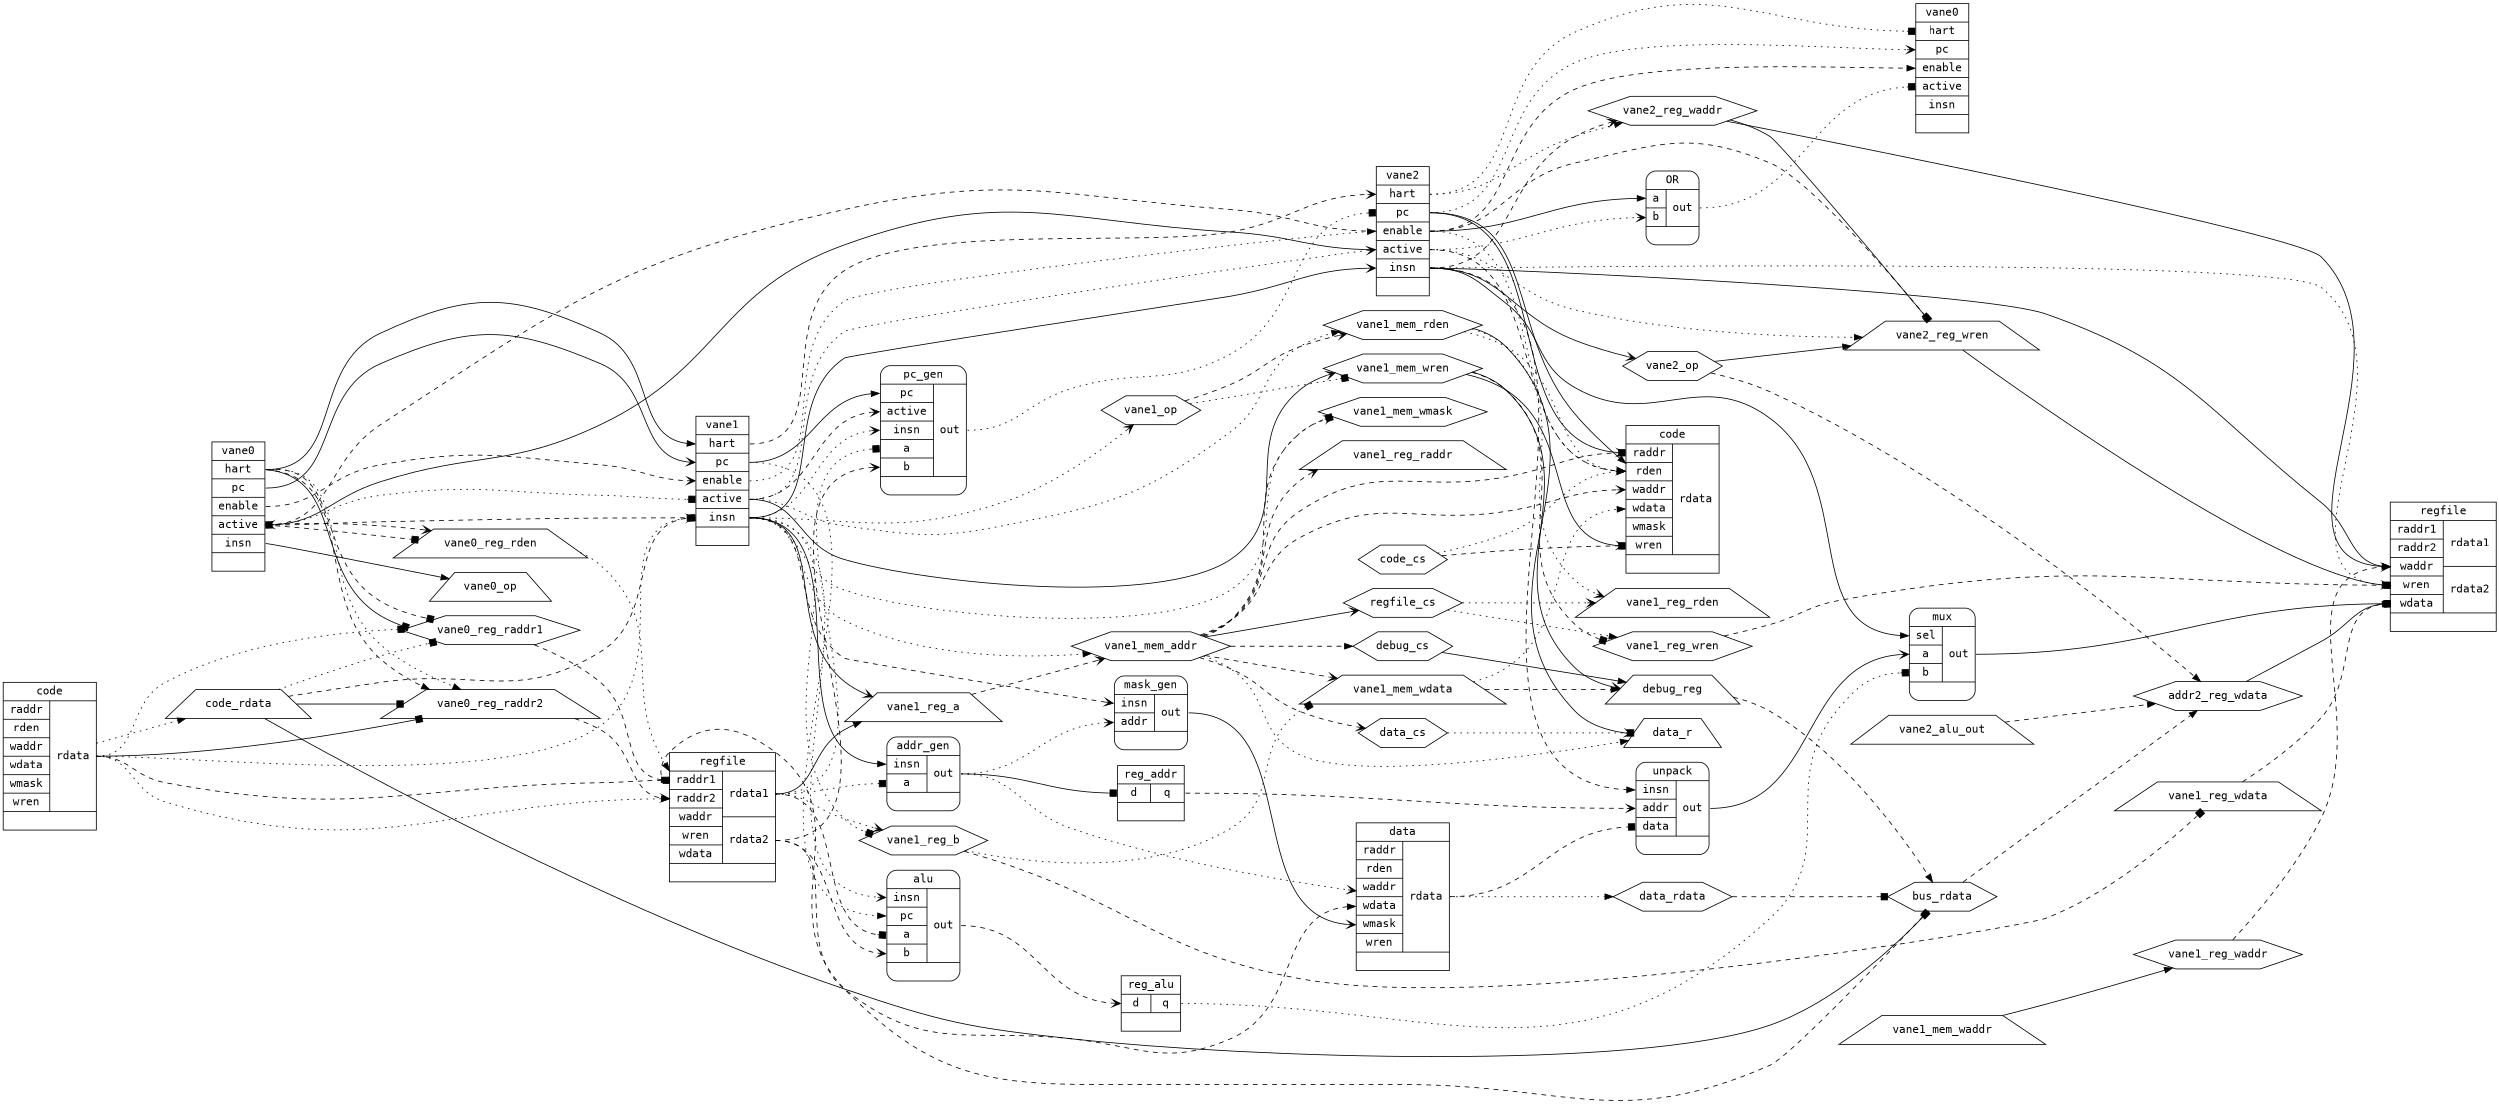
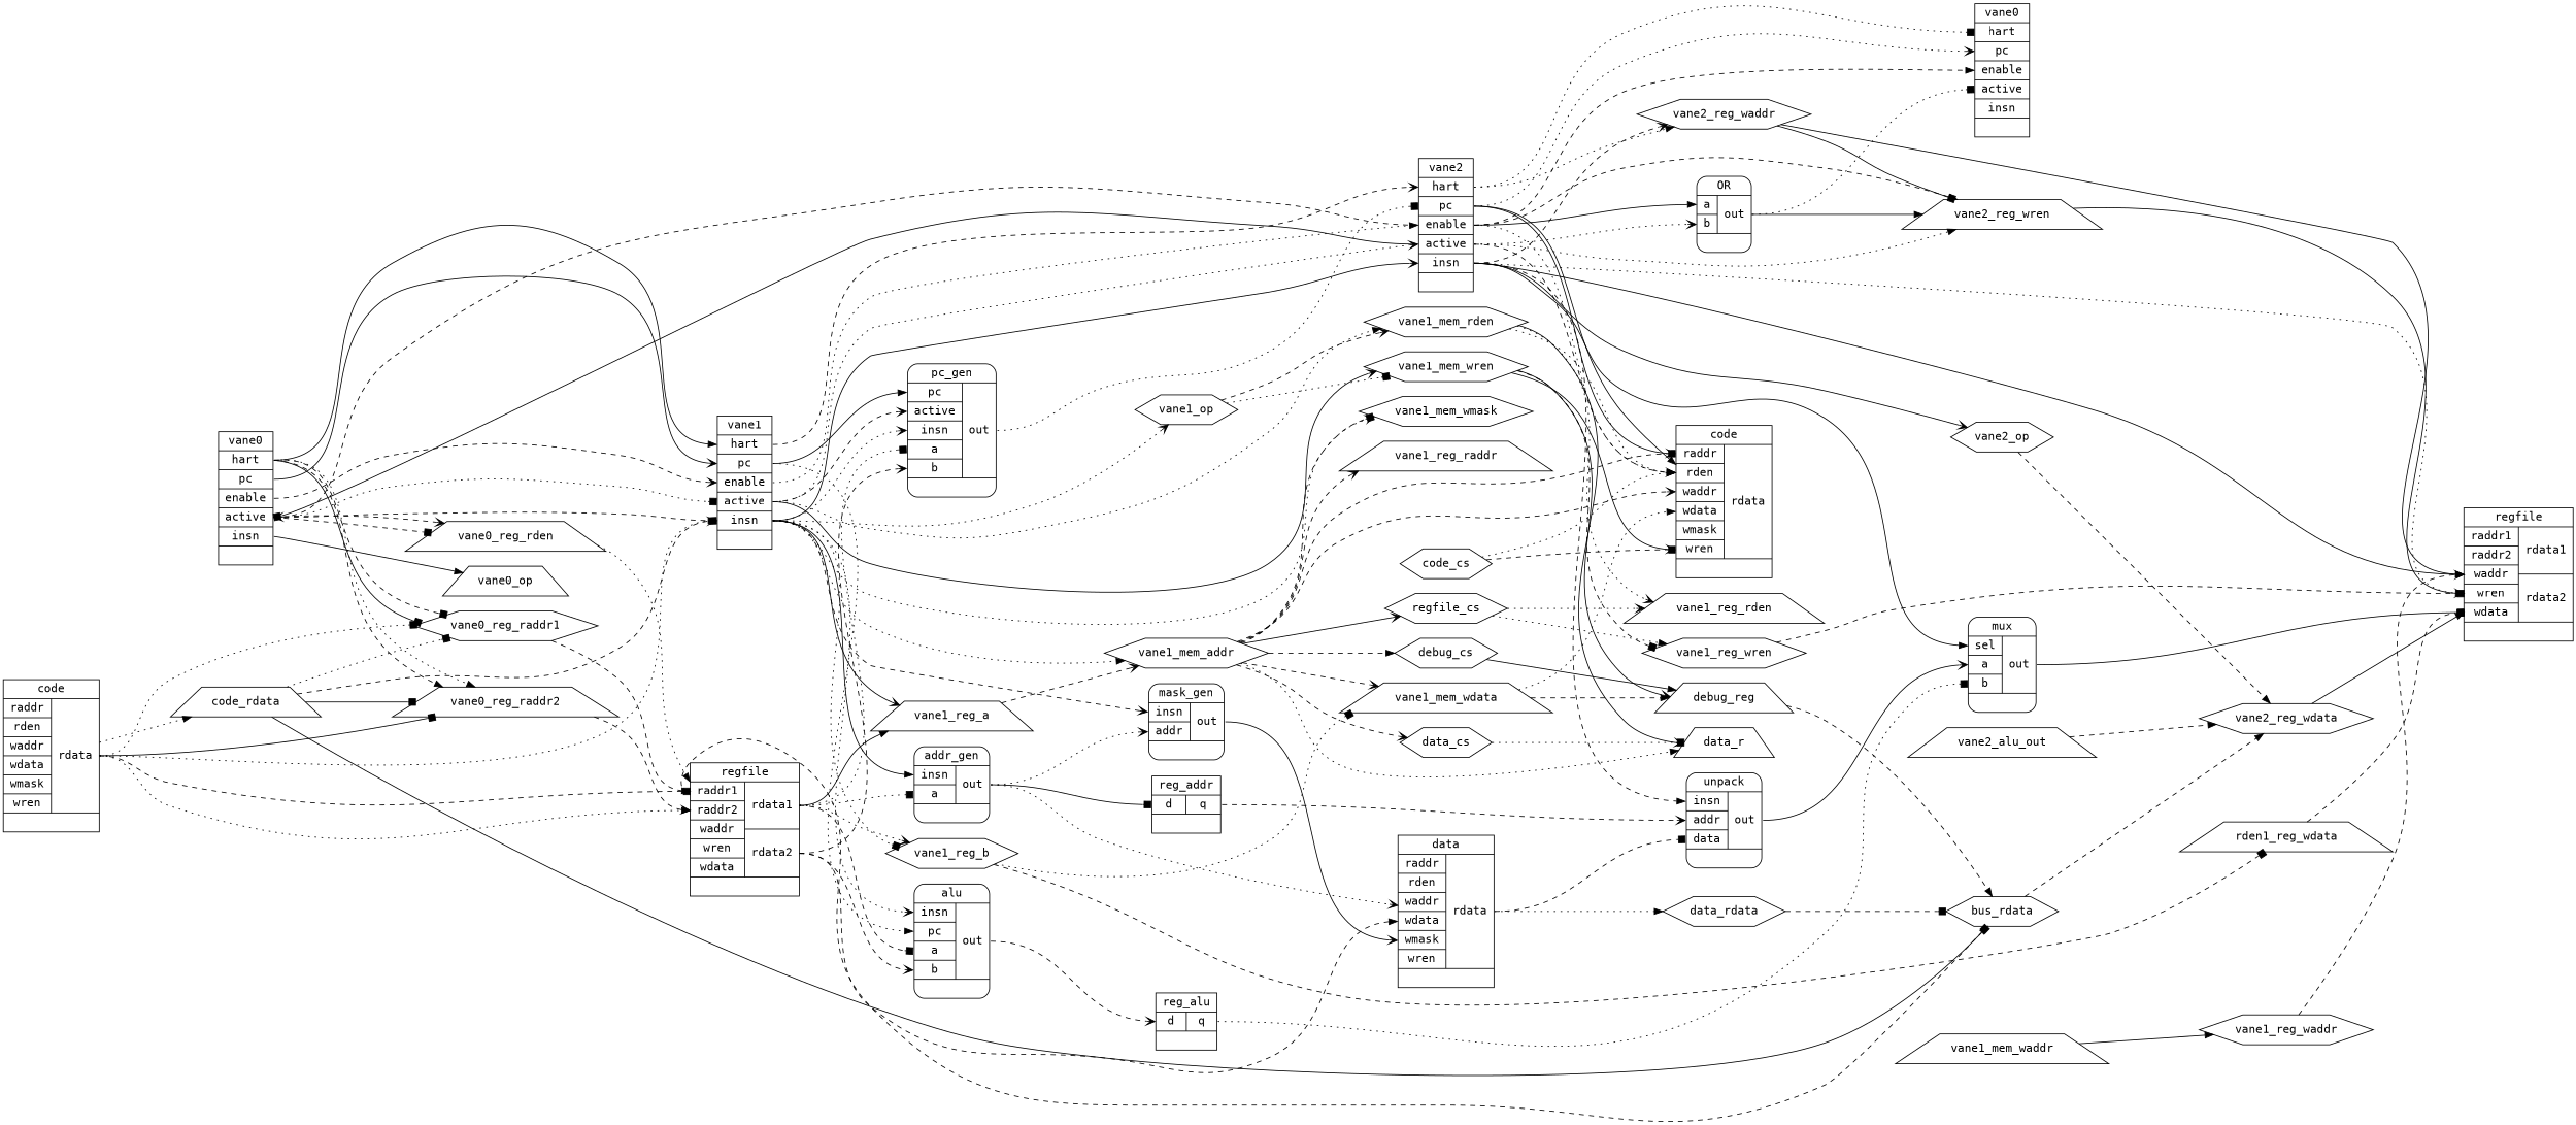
  digraph {
    fontname="DejaVu Sans Mono"
    rank=same
    rankdir=LR
    ranksep=1.2
    node [fontname="DejaVu Sans Mono" shape=hexagon]
    edge [arrowhead=normal fontname="DejaVu Sans Mono" style=dashed]
    n1 [label="<top>vane0|<hart>hart|<pc>pc|<enable>enable|<active>active|<insn>insn|" shape=record]
    n2 [label="<top>vane1|<hart>hart|<pc>pc|<enable>enable|<active>active|<insn>insn|" shape=record]
    vane0_reg_rden [shape=trapezium]
    vane0_op [shape=trapezium]
    vane0_reg_raddr1
    vane0_reg_raddr2 [shape=trapezium]
    n7 [label="<top>vane2|<hart>hart|<pc>pc|<enable>enable|<active>active|<insn>insn|" shape=record]
    n8 [label="<top>addr_gen|{{<insn>insn|<a>a}|<out>out}|" shape=Mrecord]
    n9 [label="alu|{{<insn>insn|<pc>pc|<a>a|<b>b}|<out>out}|" shape=Mrecord]
    n10 [label="<top>mask_gen|{{<insn>insn|<addr>addr}|<out>out}|" shape=Mrecord]
    n11 [label="<top>pc_gen|{ {<pc>pc|<active>active|<insn>insn|<a>a|<b>b} | <out>out }|" shape=Mrecord]
    vane1_op
    vane1_reg_a [shape=trapezium]
    vane1_reg_b
    vane1_mem_addr
    vane1_mem_rden
    vane1_mem_wren
    vane1_mem_wmask
    n19 [label="<top>regfile|{{<raddr1>raddr1|<raddr2>raddr2|<waddr>waddr|<wren>wren|<wdata>wdata}|{<rdata1>rdata1|<rdata2>rdata2}}|" shape=record]
    n20 [label="<top>code|{{<raddr>raddr|<rden>rden|<waddr>waddr|<wdata>wdata|<wmask>wmask|<wren>wren}|<rdata>rdata}|" shape=record]
    code_rdata [shape=trapezium]
    n22 [label="<top>data|{{<raddr>raddr|<rden>rden|<waddr>waddr|<wdata>wdata|<wmask>wmask|<wren>wren}|<rdata>rdata}|" shape=record]
    bus_rdata
    n24 [label="<top>vane0|<hart>hart|<pc>pc|<enable>enable|<active>active|<insn>insn|" shape=record]
    n25 [label="<top>regfile|{{<raddr1>raddr1|<raddr2>raddr2|<waddr>waddr|<wren>wren|<wdata>wdata}|{<rdata1>rdata1|<rdata2>rdata2}}|" shape=record]
    n26 [label="<top>code|{{<raddr>raddr|<rden>rden|<waddr>waddr|<wdata>wdata|<wmask>wmask|<wren>wren}|<rdata>rdata}|" shape=record]
    n27 [label="mux|{{<sel>sel|<a>a|<b>b} | <out>out }|" shape=Mrecord]
    n28 [label="unpack|{{<insn>insn|<addr>addr|<data>data} | <out>out } |" shape=Mrecord]
    n29 [label="OR|{{<a>a|<b>b}|{<out>out}}|" shape=Mrecord]
    vane2_op
    vane2_reg_waddr
    vane2_reg_wren [shape=trapezium]
    n33 [label="<top>reg_addr|{<d>d|<q>q}|" shape=record]
    n34 [label="<top>reg_alu|{<d>d|<q>q}|" shape=record]
    vane1_mem_wdata [shape=trapezium]
-   vane1_reg_wdata [shape=trapezium]
+   vane1_reg_wdata [shape=trapezium label=rden1_reg_wdata]
    data_cs
    debug_cs
    regfile_cs
    data_r [shape=trapezium]
    vane1_reg_raddr [shape=trapezium]
    vane1_reg_rden [shape=trapezium]
    debug_reg [shape=trapezium]
    vane1_reg_wren
    data_rdata
-   vane2_reg_wdata [label=addr2_reg_wdata]
+   vane2_reg_wdata
    code_cs
    vane2_alu_out [shape=trapezium]
    vane1_mem_waddr [shape=trapezium]
    vane1_reg_waddr
    n1 -> n2 [headport=hart style=solid tailport=hart]
    n1 -> n2 [arrowhead=vee headport=pc style=solid tailport=pc]
    n1 -> n2 [arrowhead=vee headport=enable tailport=enable]
    n1 -> n2 [arrowhead=box headport=active style=dotted tailport=active]
    n1 -> n2 [headport=insn tailport=active]
    n1 -> vane0_reg_rden [arrowhead=box tailport=active]
    n1 -> vane0_reg_rden [arrowhead=vee tailport=active]
    n1 -> vane0_op [style=solid tailport=insn]
    n1 -> vane0_reg_raddr1 [arrowhead=box style=solid tailport=hart]
    n1 -> vane0_reg_raddr1 [arrowhead=box tailport=hart]
    n1 -> vane0_reg_raddr2 [tailport=hart]
    n1 -> vane0_reg_raddr2 [style=dotted tailport=hart]
    n2 -> n7 [arrowhead=vee headport=hart tailport=hart]
    n2 -> n7 [headport=enable style=dotted tailport=enable]
    n2 -> n7 [arrowhead=vee headport=active style=dotted tailport=active]
    n2 -> n7 [arrowhead=vee headport=insn style=solid tailport=insn]
    n2 -> n8 [headport=insn style=solid tailport=insn]
    n2 -> n9 [headport=pc style=dotted tailport=pc]
    n2 -> n9 [arrowhead=vee headport=insn style=dotted tailport=insn]
    n2 -> n10 [arrowhead=vee headport=insn tailport=insn]
    n2 -> n11 [headport=pc style=solid tailport=pc]
    n2 -> n11 [arrowhead=vee headport=active tailport=active]
    n2 -> n11 [arrowhead=vee headport=insn style=dotted tailport=insn]
    n2 -> vane1_op [arrowhead=vee style=dotted tailport=insn]
    n2 -> vane1_reg_a [arrowhead=vee style=solid tailport=insn]
    n2 -> vane1_reg_b [arrowhead=box style=dotted tailport=insn]
    n2 -> vane1_mem_addr [style=dotted tailport=insn]
    n2 -> vane1_mem_rden [style=dotted tailport=active]
    n2 -> vane1_mem_wren [arrowhead=vee style=solid tailport=active]
    n2 -> vane1_mem_wmask [arrowhead=vee style=dotted tailport=insn]
    vane0_reg_rden -> n19 [headport=rden style=dotted]
    vane0_reg_raddr1 -> n19 [headport=raddr1]
    vane0_reg_raddr2 -> n19 [arrowhead=vee headport=raddr2]
    n7 -> n1 [arrowhead=vee headport=active tailport=enable]
    n7 -> n1 [arrowhead=box headport=active style=solid tailport=active]
    n7 -> n24 [arrowhead=box headport=hart style=dotted tailport=hart]
    n7 -> n24 [arrowhead=vee headport=pc style=dotted tailport=pc]
    n7 -> n24 [headport=enable tailport=enable]
    n7 -> n25 [arrowhead=vee headport=wren style=dotted tailport=insn]
    n7 -> n25 [headport=waddr style=solid tailport=insn]
    n7 -> n26 [headport=addr style=solid tailport=pc]
    n7 -> n26 [arrowhead=vee headport=rden style=dotted tailport=enable]
    n7 -> n26 [headport=rden tailport=active]
    n7 -> n26 [arrowhead=vee headport=raddr style=solid tailport=pc]
    n7 -> n27 [headport=sel style=solid tailport=insn]
    n7 -> n28 [headport=insn tailport=insn]
    n7 -> n29 [headport=a style=solid tailport=enable]
    n7 -> n29 [arrowhead=vee headport=b style=dotted tailport=active]
    n7 -> vane2_op [arrowhead=vee style=solid tailport=insn]
    n7 -> vane2_reg_waddr [style=dotted tailport=hart]
    n7 -> vane2_reg_waddr [arrowhead=vee tailport=insn]
    n7 -> vane2_reg_wren [tailport=enable]
    n7 -> vane2_reg_wren [style=dotted tailport=active]
    n8 -> n10 [arrowhead=vee headport=addr style=dotted tailport=out]
    n8 -> n22 [arrowhead=vee headport=addr style=dotted tailport=out]
    n8 -> n33 [arrowhead=box headport=d style=solid tailport=out]
    n9 -> n34 [arrowhead=vee headport=d tailport=out]
    n10 -> n22 [arrowhead=vee headport=wmask style=solid tailport=out]
    n11 -> n7 [arrowhead=box headport=pc style=dotted tailport=out]
    vane1_op -> vane1_mem_rden [arrowhead=vee]
    vane1_op -> vane1_mem_wren [arrowhead=box style=dotted]
    vane1_reg_a -> vane1_mem_addr [arrowhead=vee]
    vane1_reg_b -> vane1_mem_wdata [arrowhead=box style=dotted]
    vane1_reg_b -> vane1_reg_wdata [arrowhead=box]
    vane1_mem_addr -> vane1_mem_wmask [arrowhead=box]
    vane1_mem_addr -> n26 [arrowhead=box headport=raddr]
    vane1_mem_addr -> n26 [arrowhead=vee headport=waddr]
    vane1_mem_addr -> vane1_mem_wdata [arrowhead=vee]
    vane1_mem_addr -> data_cs [arrowhead=vee]
    vane1_mem_addr -> debug_cs
    vane1_mem_addr -> regfile_cs [arrowhead=vee style=solid]
    vane1_mem_addr -> data_r [headport=addr style=dotted]
    vane1_mem_addr -> vane1_reg_raddr [arrowhead=vee]
    vane1_mem_rden -> n26 [headport=rden style=dotted]
    vane1_mem_rden -> data_r [arrowhead=vee headport=cs style=solid]
    vane1_mem_rden -> vane1_reg_rden [arrowhead=vee style=dotted]
    vane1_mem_wren -> n26 [arrowhead=vee headport=wren style=solid]
    vane1_mem_wren -> debug_reg [arrowhead=vee style=solid]
    vane1_mem_wren -> vane1_reg_wren [arrowhead=box]
    n19 -> n8 [arrowhead=box headport=a style=dotted tailport=rdata1]
    n19 -> n9 [arrowhead=box headport=a tailport=rdata1]
    n19 -> n9 [arrowhead=vee headport=b tailport=rdata2]
    n19 -> n11 [arrowhead=box headport=a style=dotted tailport=rdata1]
    n19 -> n11 [arrowhead=vee headport=b tailport=rdata2]
    n19 -> vane1_reg_a [style=solid tailport=rdata1]
    n19 -> vane1_reg_b [arrowhead=vee style=dotted tailport=rdata1]
    n19 -> n22 [headport=wdata tailport=rdata2]
    n19 -> bus_rdata [arrowhead=box tailport=raddr1]
    n20 -> n2 [arrowhead=box headport=insn style=dotted tailport=rdata]
    n20 -> vane0_reg_raddr1 [arrowhead=box style=dotted tailport=rdata]
    n20 -> vane0_reg_raddr2 [arrowhead=box style=solid tailport=rdata]
    n20 -> n19 [arrowhead=box headport=raddr1 tailport=rdata]
    n20 -> n19 [headport=raddr2 style=dotted tailport=rdata]
    n20 -> code_rdata [style=dotted tailport=out]
    code_rdata -> n2 [arrowhead=vee headport=insn]
    code_rdata -> vane0_reg_raddr1 [arrowhead=box style=dotted]
    code_rdata -> vane0_reg_raddr2 [arrowhead=box style=solid]
    code_rdata -> bus_rdata [style=solid]
    n22 -> n28 [arrowhead=box headport=data tailport=rdata]
    n22 -> data_rdata [style=dotted tailport=out]
    bus_rdata -> vane2_reg_wdata
    n27 -> n25 [arrowhead=box headport=wdata style=solid tailport=out]
    n28 -> n27 [arrowhead=vee headport=a style=solid tailport=out]
    n29 -> n24 [arrowhead=box headport=active style=dotted tailport=out]
-   vane2_op -> vane2_reg_wren [style=solid]
+   n29 -> vane2_reg_wren [style=solid]
    vane2_op -> vane2_reg_wdata
    vane2_reg_waddr -> n25 [headport=waddr style=solid]
    vane2_reg_waddr -> vane2_reg_wren [arrowhead=box style=solid]
    vane2_reg_wren -> n25 [headport=wren style=solid]
    n33 -> n28 [arrowhead=vee headport=addr tailport=q]
    n34 -> n27 [arrowhead=box headport=b style=dotted tailport=q]
    vane1_mem_wdata -> n26 [headport=wdata style=dotted]
    vane1_mem_wdata -> debug_reg
    vane1_reg_wdata -> n25 [arrowhead=box headport=wdata]
    data_cs -> data_r [arrowhead=box headport=cs style=dotted]
    debug_cs -> debug_reg [style=solid]
    regfile_cs -> vane1_reg_rden [arrowhead=vee style=dotted]
    regfile_cs -> vane1_reg_wren [style=dotted]
    debug_reg -> bus_rdata
    vane1_reg_wren -> n25 [arrowhead=box headport=wren]
    data_rdata -> bus_rdata [arrowhead=box]
    vane2_reg_wdata -> n25 [headport=wdata style=solid]
    code_cs -> n26 [headport=rden style=dotted]
    code_cs -> n26 [arrowhead=box headport=wren]
    vane2_alu_out -> vane2_reg_wdata
    vane1_mem_waddr -> vane1_reg_waddr [style=solid]
    vane1_reg_waddr -> n25 [arrowhead=vee headport=waddr]
  }
